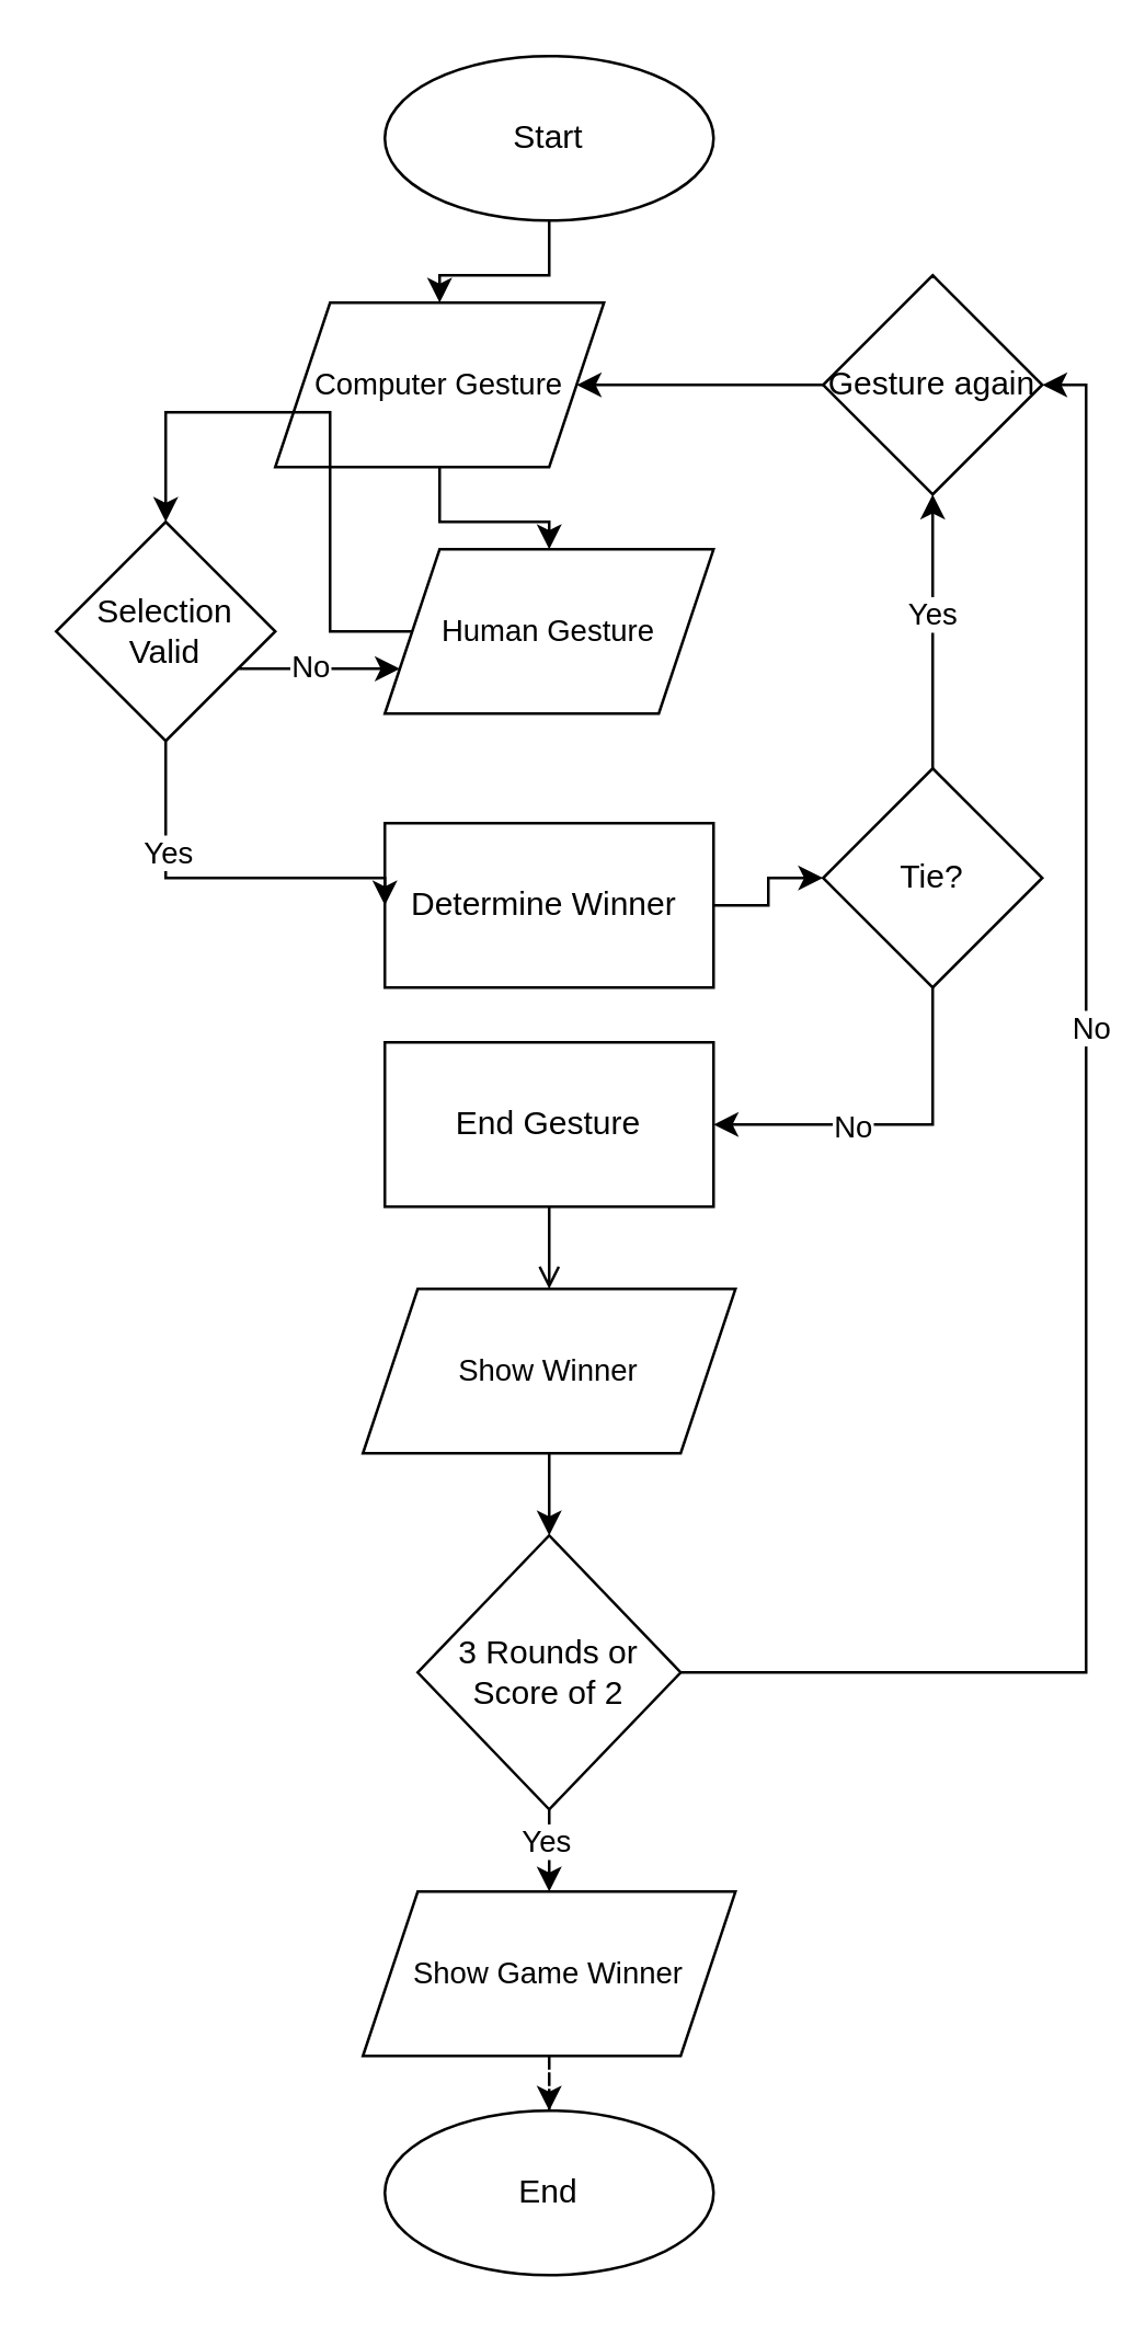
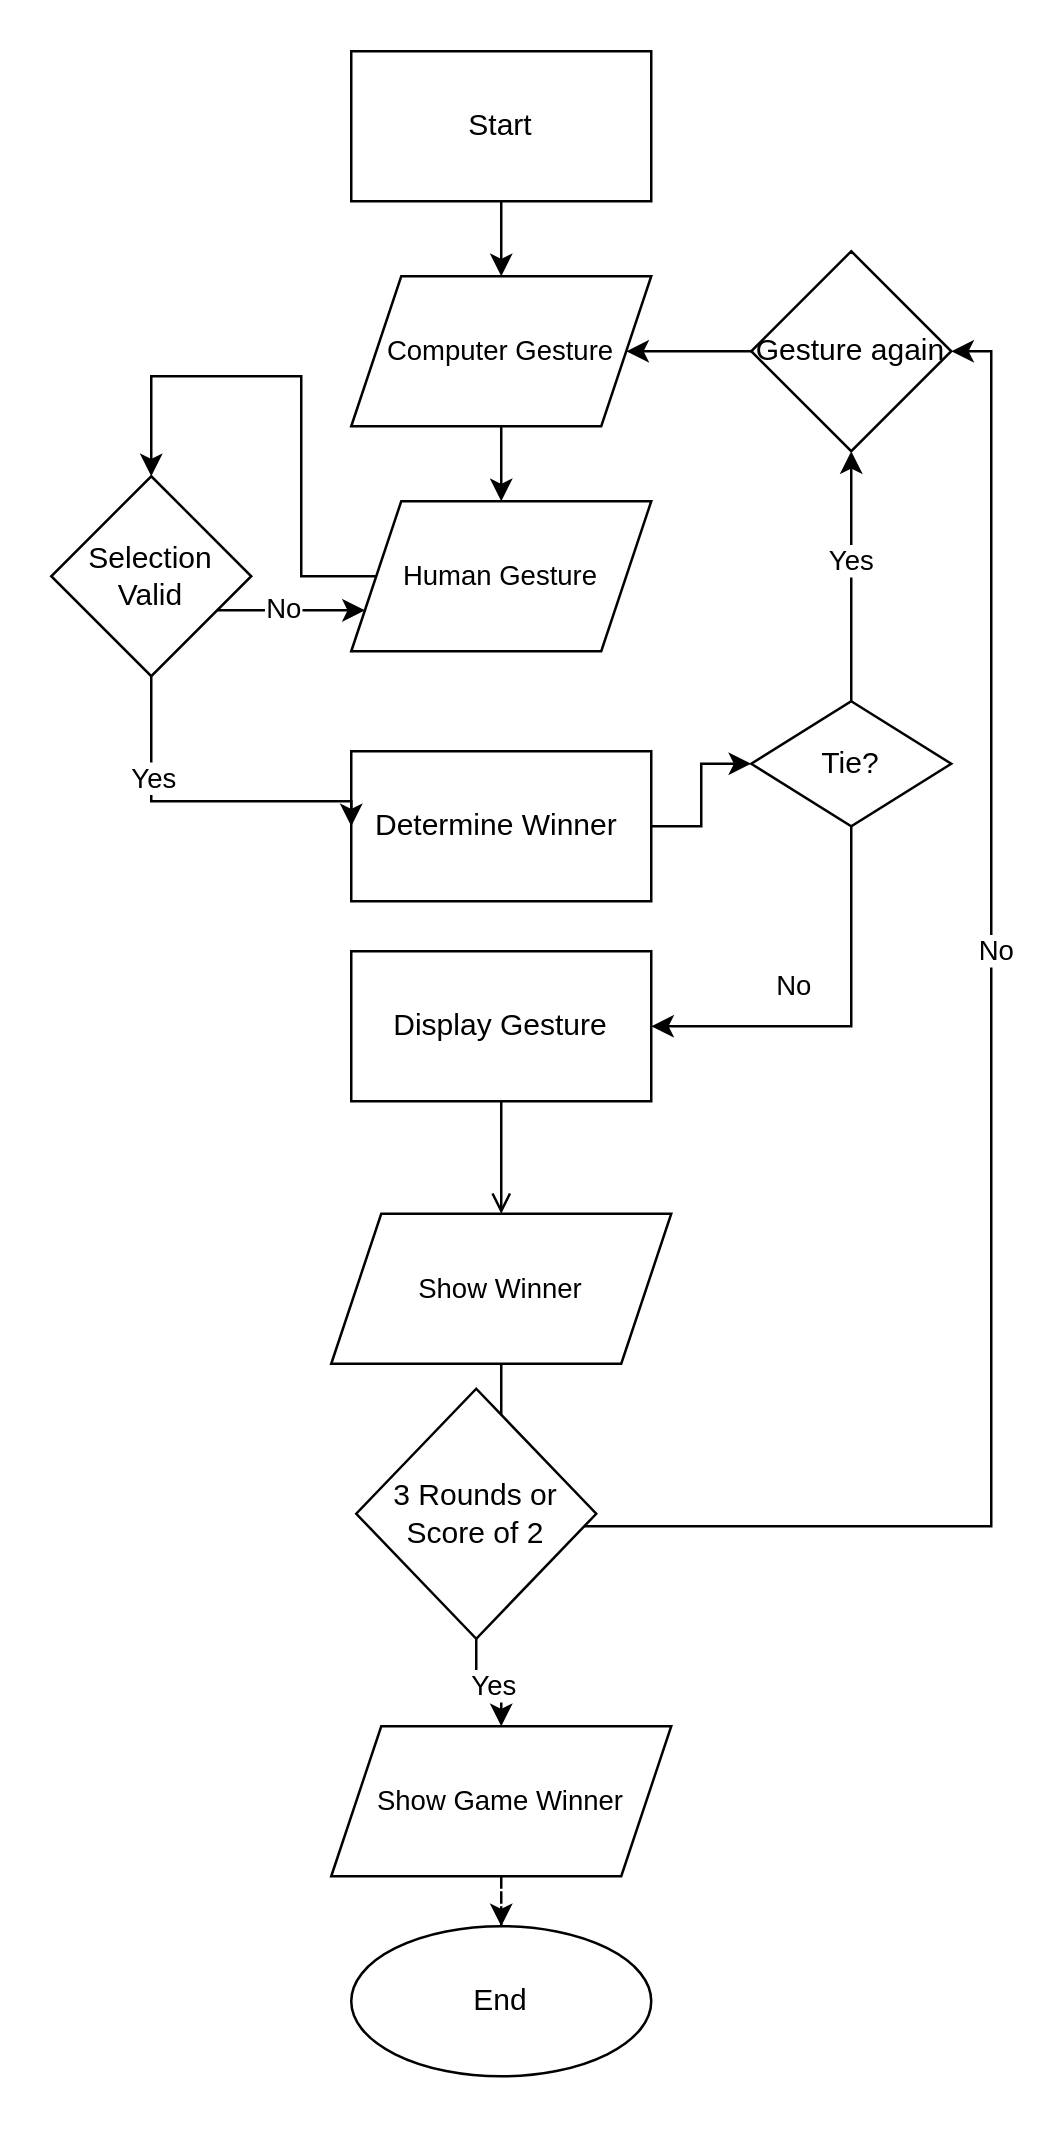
  <mxCell id="0" />
  <mxCell id="1" parent="0" />
  <mxCell id="2" value="" style="edgeStyle=orthogonalEdgeStyle;rounded=0;orthogonalLoop=1;jettySize=auto;html=1;" edge="1" parent="1" source="3" target="6"><mxGeometry relative="1" as="geometry" /></mxCell>
- <mxCell id="3" value="Start" style="ellipse;whiteSpace=wrap;html=1;" vertex="1" parent="1"><mxGeometry x="140" y="20" width="120" height="60" as="geometry" /></mxCell>
+ <mxCell id="3" value="Start" style="whiteSpace=wrap;html=1;rounded=0;" vertex="1" parent="1"><mxGeometry x="140" y="20" width="120" height="60" as="geometry" /></mxCell>
  <mxCell id="4" value="End" style="ellipse;whiteSpace=wrap;html=1;" vertex="1" parent="1"><mxGeometry x="140" y="770" width="120" height="60" as="geometry" /></mxCell>
  <mxCell id="5" value="" style="edgeStyle=orthogonalEdgeStyle;rounded=0;orthogonalLoop=1;jettySize=auto;html=1;" edge="1" parent="1" source="6" target="8"><mxGeometry relative="1" as="geometry" /></mxCell>
- <mxCell id="6" value="&lt;font style=&quot;font-size: 11px;&quot;&gt;Computer Gesture&lt;/font&gt;" style="shape=parallelogram;perimeter=parallelogramPerimeter;whiteSpace=wrap;html=1;fixedSize=1;" vertex="1" parent="1"><mxGeometry x="100" y="110" width="120" height="60" as="geometry" /></mxCell>
+ <mxCell id="6" value="&lt;font style=&quot;font-size: 11px;&quot;&gt;Computer Gesture&lt;/font&gt;" style="shape=parallelogram;perimeter=parallelogramPerimeter;whiteSpace=wrap;html=1;fixedSize=1;" vertex="1" parent="1"><mxGeometry x="140" y="110" width="120" height="60" as="geometry" /></mxCell>
  <mxCell id="7" value="" style="edgeStyle=orthogonalEdgeStyle;rounded=0;orthogonalLoop=1;jettySize=auto;html=1;entryX=0.5;entryY=0;entryDx=0;entryDy=0;" edge="1" parent="1" source="8" target="24"><mxGeometry relative="1" as="geometry"><Array as="points"><mxPoint x="120" y="230" /><mxPoint x="120" y="150" /><mxPoint x="60" y="150" /></Array></mxGeometry></mxCell>
  <mxCell id="8" value="&lt;font style=&quot;font-size: 11px;&quot;&gt;Human Gesture&lt;/font&gt;" style="shape=parallelogram;perimeter=parallelogramPerimeter;whiteSpace=wrap;html=1;fixedSize=1;" vertex="1" parent="1"><mxGeometry x="140" y="200" width="120" height="60" as="geometry" /></mxCell>
  <mxCell id="9" value="" style="edgeStyle=orthogonalEdgeStyle;rounded=0;orthogonalLoop=1;jettySize=auto;html=1;" edge="1" parent="1" source="10" target="15"><mxGeometry relative="1" as="geometry" /></mxCell>
  <mxCell id="10" value="Determine Winner&amp;nbsp;" style="rounded=0;whiteSpace=wrap;html=1;" vertex="1" parent="1"><mxGeometry x="140" y="300" width="120" height="60" as="geometry" /></mxCell>
  <mxCell id="11" value="" style="edgeStyle=orthogonalEdgeStyle;rounded=0;orthogonalLoop=1;jettySize=auto;html=1;entryX=0.5;entryY=1;entryDx=0;entryDy=0;" edge="1" parent="1" source="15" target="19"><mxGeometry relative="1" as="geometry"><mxPoint x="320" y="420" as="targetPoint" /></mxGeometry></mxCell>
  <mxCell id="12" value="Yes" style="edgeLabel;html=1;align=center;verticalAlign=middle;resizable=0;points=[];" vertex="1" connectable="0" parent="11"><mxGeometry x="0.132" y="1" relative="1" as="geometry"><mxPoint as="offset" /></mxGeometry></mxCell>
  <mxCell id="13" value="" style="edgeStyle=orthogonalEdgeStyle;rounded=0;orthogonalLoop=1;jettySize=auto;html=1;entryX=1;entryY=0.5;entryDx=0;entryDy=0;" edge="1" parent="1" source="15" target="26"><mxGeometry relative="1" as="geometry"><Array as="points"><mxPoint x="340" y="410" /></Array></mxGeometry></mxCell>
  <mxCell id="14" value="No" style="edgeLabel;html=1;align=center;verticalAlign=middle;resizable=0;points=[];" vertex="1" connectable="0" parent="13"><mxGeometry x="-0.18" y="3" relative="1" as="geometry"><mxPoint x="-27" y="-3" as="offset" /></mxGeometry></mxCell>
- <mxCell id="15" value="Tie?" style="rhombus;whiteSpace=wrap;html=1;" vertex="1" parent="1"><mxGeometry x="300" y="280" width="80" height="80" as="geometry" /></mxCell>
+ <mxCell id="15" value="Tie?" style="rhombus;whiteSpace=wrap;html=1;" vertex="1" parent="1"><mxGeometry x="300" y="280" width="80" height="50" as="geometry" /></mxCell>
  <mxCell id="16" value="" style="edgeStyle=orthogonalEdgeStyle;rounded=0;orthogonalLoop=1;jettySize=auto;html=1;" edge="1" parent="1" source="17" target="31"><mxGeometry relative="1" as="geometry" /></mxCell>
- <mxCell id="17" value="&lt;font style=&quot;font-size: 11px;&quot;&gt;Show Winner&lt;/font&gt;" style="shape=parallelogram;perimeter=parallelogramPerimeter;whiteSpace=wrap;html=1;fixedSize=1;" vertex="1" parent="1"><mxGeometry x="132" y="470" width="136" height="60" as="geometry" /></mxCell>
+ <mxCell id="17" value="&lt;font style=&quot;font-size: 11px;&quot;&gt;Show Winner&lt;/font&gt;" style="shape=parallelogram;perimeter=parallelogramPerimeter;whiteSpace=wrap;html=1;fixedSize=1;" vertex="1" parent="1"><mxGeometry x="132" y="485" width="136" height="60" as="geometry" /></mxCell>
  <mxCell id="18" value="" style="edgeStyle=orthogonalEdgeStyle;rounded=0;orthogonalLoop=1;jettySize=auto;html=1;" edge="1" parent="1" source="19" target="6"><mxGeometry relative="1" as="geometry" /></mxCell>
  <mxCell id="19" value="Gesture again" style="rhombus;whiteSpace=wrap;html=1;" vertex="1" parent="1"><mxGeometry x="300" y="100" width="80" height="80" as="geometry" /></mxCell>
  <mxCell id="20" value="" style="edgeStyle=orthogonalEdgeStyle;rounded=0;orthogonalLoop=1;jettySize=auto;html=1;entryX=0;entryY=0.5;entryDx=0;entryDy=0;" edge="1" parent="1" source="24" target="10"><mxGeometry relative="1" as="geometry"><mxPoint x="70" y="320" as="targetPoint" /><Array as="points"><mxPoint x="60" y="320" /></Array></mxGeometry></mxCell>
  <mxCell id="21" value="Yes" style="edgeLabel;html=1;align=center;verticalAlign=middle;resizable=0;points=[];" vertex="1" connectable="0" parent="20"><mxGeometry x="-0.431" relative="1" as="geometry"><mxPoint as="offset" /></mxGeometry></mxCell>
  <mxCell id="22" value="" style="edgeStyle=orthogonalEdgeStyle;rounded=0;orthogonalLoop=1;jettySize=auto;html=1;entryX=0;entryY=0.75;entryDx=0;entryDy=0;" edge="1" parent="1" source="24" target="8"><mxGeometry relative="1" as="geometry"><mxPoint x="110" y="260" as="targetPoint" /><Array as="points"><mxPoint x="70" y="244" /></Array></mxGeometry></mxCell>
  <mxCell id="23" value="No" style="edgeLabel;html=1;align=center;verticalAlign=middle;resizable=0;points=[];" vertex="1" connectable="0" parent="22"><mxGeometry x="-0.111" y="1" relative="1" as="geometry"><mxPoint as="offset" /></mxGeometry></mxCell>
  <mxCell id="24" value="Selection&lt;div&gt;Valid&lt;/div&gt;" style="rhombus;whiteSpace=wrap;html=1;" vertex="1" parent="1"><mxGeometry x="20" y="190" width="80" height="80" as="geometry" /></mxCell>
  <mxCell id="25" value="" style="edgeStyle=orthogonalEdgeStyle;rounded=0;orthogonalLoop=1;jettySize=auto;html=1;endArrow=open;" edge="1" parent="1" source="26" target="17"><mxGeometry relative="1" as="geometry" /></mxCell>
- <mxCell id="26" value="End Gesture" style="rounded=0;whiteSpace=wrap;html=1;" vertex="1" parent="1"><mxGeometry x="140" y="380" width="120" height="60" as="geometry" /></mxCell>
+ <mxCell id="26" value="Display Gesture" style="rounded=0;whiteSpace=wrap;html=1;" vertex="1" parent="1"><mxGeometry x="140" y="380" width="120" height="60" as="geometry" /></mxCell>
  <mxCell id="27" value="" style="edgeStyle=orthogonalEdgeStyle;rounded=0;orthogonalLoop=1;jettySize=auto;html=1;" edge="1" parent="1" source="31" target="33"><mxGeometry relative="1" as="geometry" /></mxCell>
  <mxCell id="28" value="Yes" style="edgeLabel;html=1;align=center;verticalAlign=middle;resizable=0;points=[];" vertex="1" connectable="0" parent="27"><mxGeometry x="0.154" y="2" relative="1" as="geometry"><mxPoint as="offset" /></mxGeometry></mxCell>
  <mxCell id="29" value="" style="edgeStyle=orthogonalEdgeStyle;rounded=0;orthogonalLoop=1;jettySize=auto;html=1;entryX=1;entryY=0.5;entryDx=0;entryDy=0;" edge="1" parent="1" source="31" target="19"><mxGeometry relative="1" as="geometry"><mxPoint x="300" y="600" as="targetPoint" /><Array as="points"><mxPoint x="396" y="610" /><mxPoint x="396" y="140" /></Array></mxGeometry></mxCell>
  <mxCell id="30" value="No" style="edgeLabel;html=1;align=center;verticalAlign=middle;resizable=0;points=[];" vertex="1" connectable="0" parent="29"><mxGeometry x="0.211" y="-1" relative="1" as="geometry"><mxPoint as="offset" /></mxGeometry></mxCell>
- <mxCell id="31" value="3 Rounds or Score of 2" style="rhombus;whiteSpace=wrap;html=1;" vertex="1" parent="1"><mxGeometry x="152" y="560" width="96" height="100" as="geometry" /></mxCell>
+ <mxCell id="31" value="3 Rounds or Score of 2" style="rhombus;whiteSpace=wrap;html=1;" vertex="1" parent="1"><mxGeometry x="142" y="555" width="96" height="100" as="geometry" /></mxCell>
  <mxCell id="32" value="" style="edgeStyle=orthogonalEdgeStyle;rounded=0;orthogonalLoop=1;jettySize=auto;html=1;dashed=1;" edge="1" parent="1" source="33" target="4"><mxGeometry relative="1" as="geometry" /></mxCell>
  <mxCell id="33" value="&lt;font style=&quot;font-size: 11px;&quot;&gt;Show Game Winner&lt;/font&gt;" style="shape=parallelogram;perimeter=parallelogramPerimeter;whiteSpace=wrap;html=1;fixedSize=1;" vertex="1" parent="1"><mxGeometry x="132" y="690" width="136" height="60" as="geometry" /></mxCell>
